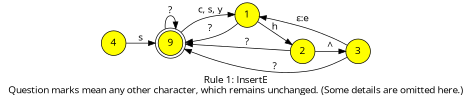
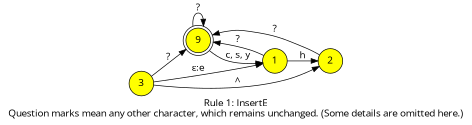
  digraph {
    fontname="Open Sans"
    label="Rule 1: InsertE\nQuestion marks mean any other character, which remains unchanged. (Some details are omitted here.)"
    rankdir=LR
    node [fillcolor=yellow fontname="Open Sans" shape=circle style=filled]
    edge [fontname="Open Sans"]
    n1 [label=9 shape=doublecircle]
    1
    2
    3
-   4
    n1 -> n1 [label="?"]
    n1 -> 1 [label="c, s, y"]
    1 -> n1 [label="?"]
    1 -> 2 [label=h]
    2 -> n1 [label="?"]
-   2 -> 3 [label="^"]
+   3 -> 2 [label="^"]
    3 -> n1 [label="?"]
    3 -> 1 [label="ε:e"]
-   4 -> n1 [label=s]
  }
